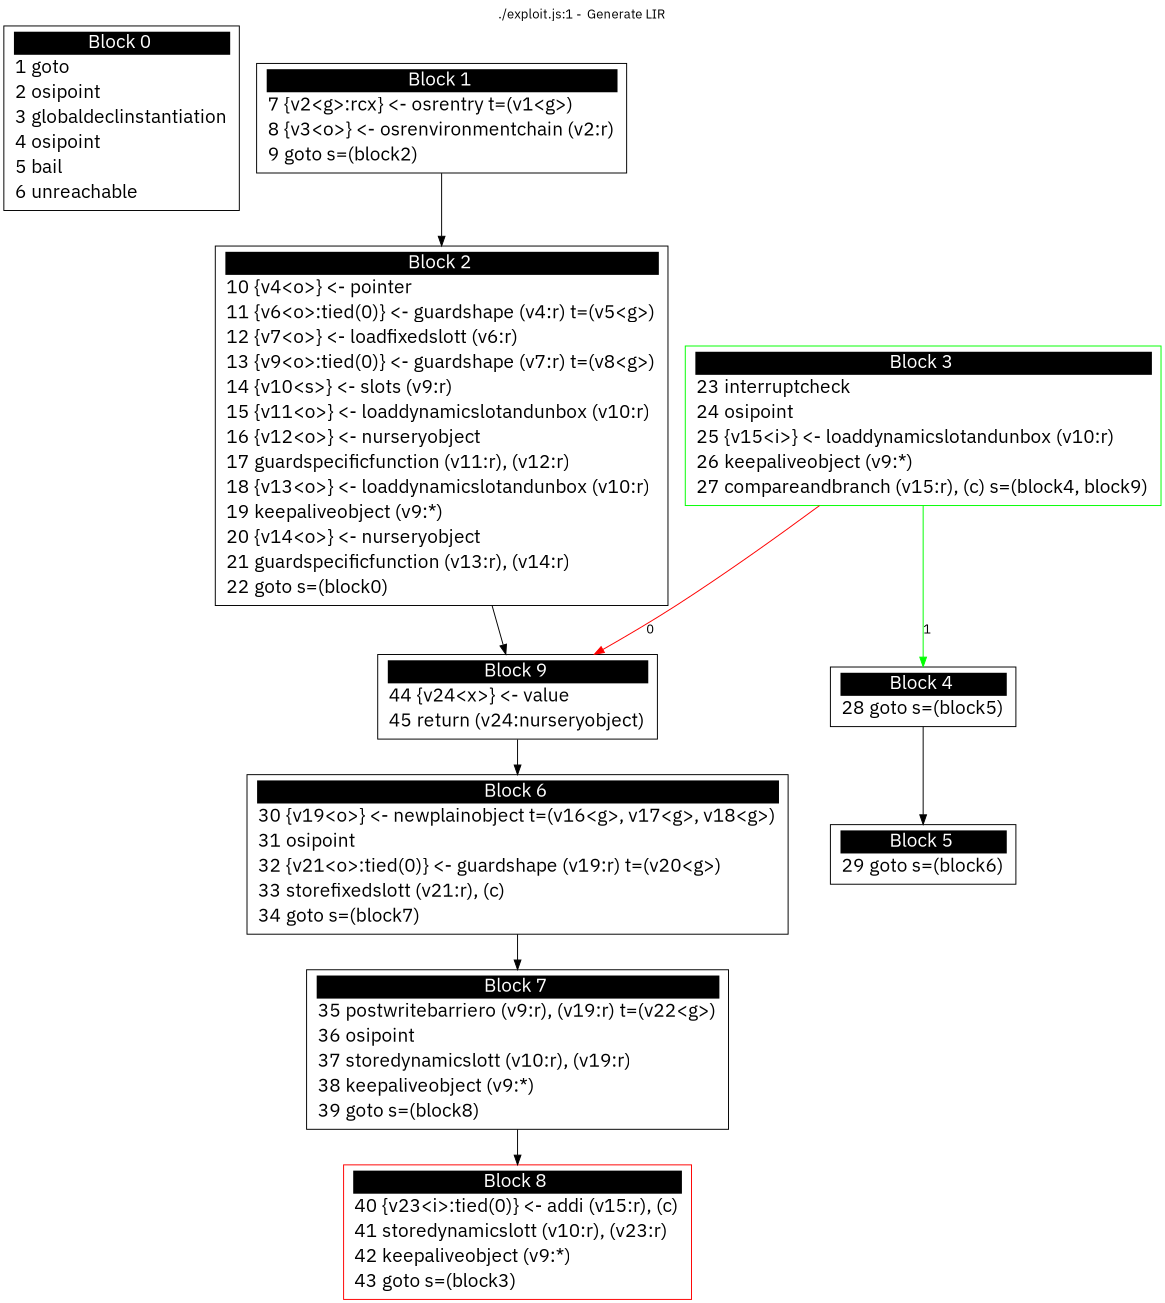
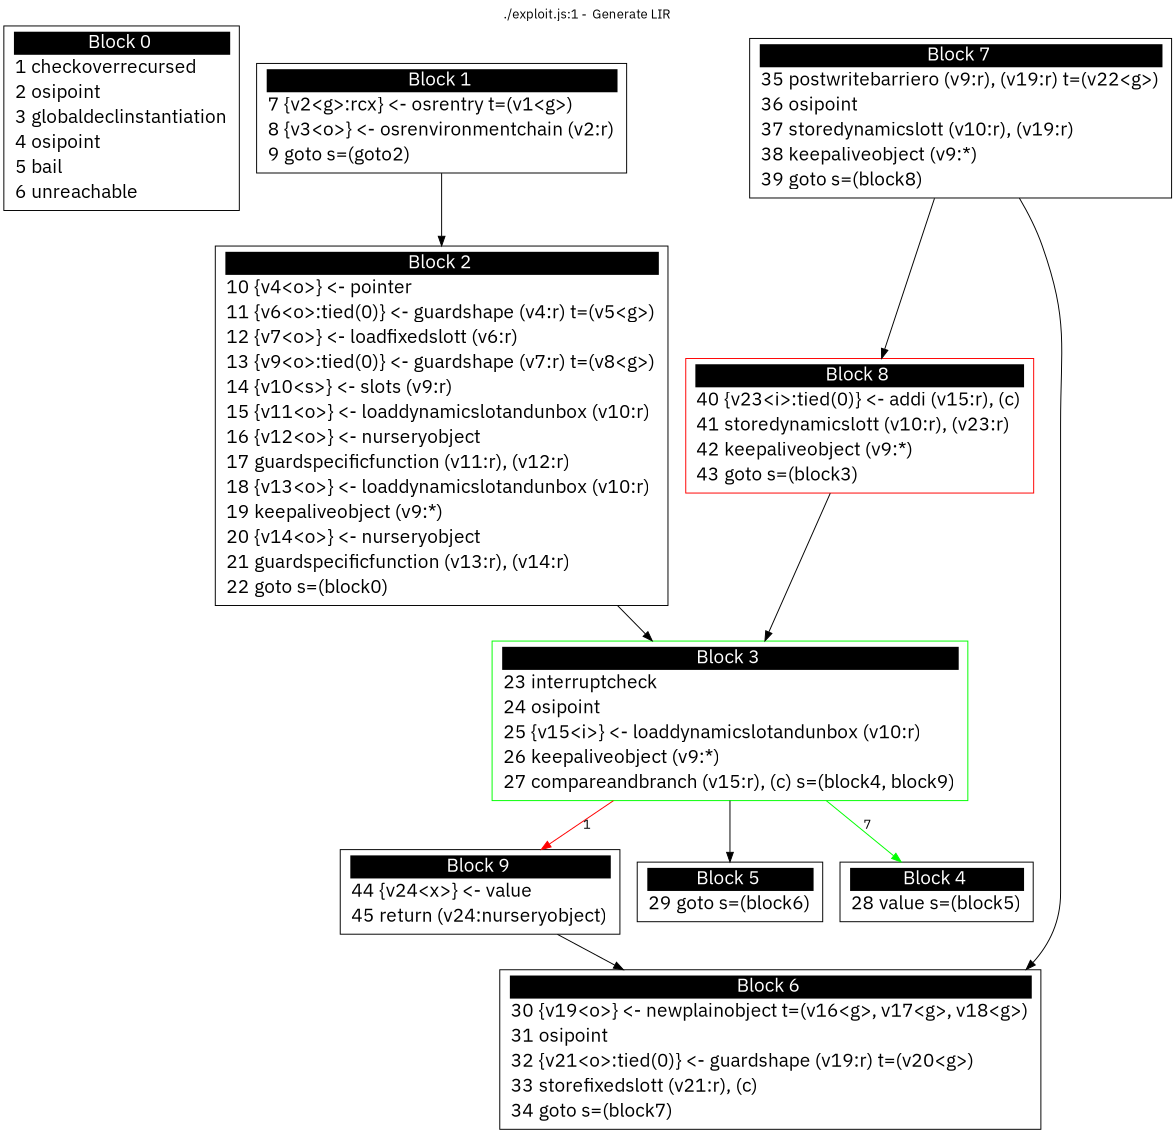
  digraph {
    fontname="IBM Plex Sans"
    label="./exploit.js:1 -  Generate LIR"
    labelfontsize=30
    labelloc=t
    rankdir=TB
    splines=true
    node [fontname="IBM Plex Sans" fontsize=20 shape=box]
    edge [fontname="IBM Plex Sans"]
-   n1 [label=<<table border="0" cellborder="0" cellpadding="1"><tr><td align="center" bgcolor="black" colspan="3"><font color="white">Block 0 </font></td></tr><tr><td align="right" port="i1">1</td><td align="left">goto</td></tr><tr><td align="right" port="i2">2</td><td align="left">osipoint</td></tr><tr><td align="right" port="i3">3</td><td align="left">globaldeclinstantiation</td></tr><tr><td align="right" port="i4">4</td><td align="left">osipoint</td></tr><tr><td align="right" port="i5">5</td><td align="left">bail</td></tr><tr><td align="right" port="i6">6</td><td align="left">unreachable</td></tr></table>>]
-   n2 [label=<<table border="0" cellborder="0" cellpadding="1"><tr><td align="center" bgcolor="black" colspan="3"><font color="white">Block 1 </font></td></tr><tr><td align="right" port="i7">7</td><td align="left">{v2&lt;g&gt;:rcx} &lt;- osrentry t=(v1&lt;g&gt;)</td></tr><tr><td align="right" port="i8">8</td><td align="left">{v3&lt;o&gt;} &lt;- osrenvironmentchain (v2:r)</td></tr><tr><td align="right" port="i9">9</td><td align="left">goto s=(block2)</td></tr></table>>]
+   n1 [label=<<table border="0" cellborder="0" cellpadding="1"><tr><td align="center" bgcolor="black" colspan="3"><font color="white">Block 0 </font></td></tr><tr><td align="right" port="i1">1</td><td align="left">checkoverrecursed</td></tr><tr><td align="right" port="i2">2</td><td align="left">osipoint</td></tr><tr><td align="right" port="i3">3</td><td align="left">globaldeclinstantiation</td></tr><tr><td align="right" port="i4">4</td><td align="left">osipoint</td></tr><tr><td align="right" port="i5">5</td><td align="left">bail</td></tr><tr><td align="right" port="i6">6</td><td align="left">unreachable</td></tr></table>>]
+   n2 [label=<<table border="0" cellborder="0" cellpadding="1"><tr><td align="center" bgcolor="black" colspan="3"><font color="white">Block 1 </font></td></tr><tr><td align="right" port="i7">7</td><td align="left">{v2&lt;g&gt;:rcx} &lt;- osrentry t=(v1&lt;g&gt;)</td></tr><tr><td align="right" port="i8">8</td><td align="left">{v3&lt;o&gt;} &lt;- osrenvironmentchain (v2:r)</td></tr><tr><td align="right" port="i9">9</td><td align="left">goto s=(goto2)</td></tr></table>>]
    n3 [label=<<table border="0" cellborder="0" cellpadding="1"><tr><td align="center" bgcolor="black" colspan="3"><font color="white">Block 2 </font></td></tr><tr><td align="right" port="i10">10</td><td align="left">{v4&lt;o&gt;} &lt;- pointer</td></tr><tr><td align="right" port="i11">11</td><td align="left">{v6&lt;o&gt;:tied(0)} &lt;- guardshape (v4:r) t=(v5&lt;g&gt;)</td></tr><tr><td align="right" port="i12">12</td><td align="left">{v7&lt;o&gt;} &lt;- loadfixedslott (v6:r)</td></tr><tr><td align="right" port="i13">13</td><td align="left">{v9&lt;o&gt;:tied(0)} &lt;- guardshape (v7:r) t=(v8&lt;g&gt;)</td></tr><tr><td align="right" port="i14">14</td><td align="left">{v10&lt;s&gt;} &lt;- slots (v9:r)</td></tr><tr><td align="right" port="i15">15</td><td align="left">{v11&lt;o&gt;} &lt;- loaddynamicslotandunbox (v10:r)</td></tr><tr><td align="right" port="i16">16</td><td align="left">{v12&lt;o&gt;} &lt;- nurseryobject</td></tr><tr><td align="right" port="i17">17</td><td align="left">guardspecificfunction (v11:r), (v12:r)</td></tr><tr><td align="right" port="i18">18</td><td align="left">{v13&lt;o&gt;} &lt;- loaddynamicslotandunbox (v10:r)</td></tr><tr><td align="right" port="i19">19</td><td align="left">keepaliveobject (v9:*)</td></tr><tr><td align="right" port="i20">20</td><td align="left">{v14&lt;o&gt;} &lt;- nurseryobject</td></tr><tr><td align="right" port="i21">21</td><td align="left">guardspecificfunction (v13:r), (v14:r)</td></tr><tr><td align="right" port="i22">22</td><td align="left">goto s=(block0)</td></tr></table>>]
    n4 [color=green label=<<table border="0" cellborder="0" cellpadding="1"><tr><td align="center" bgcolor="black" colspan="3"><font color="white">Block 3 </font></td></tr><tr><td align="right" port="i23">23</td><td align="left">interruptcheck</td></tr><tr><td align="right" port="i24">24</td><td align="left">osipoint</td></tr><tr><td align="right" port="i25">25</td><td align="left">{v15&lt;i&gt;} &lt;- loaddynamicslotandunbox (v10:r)</td></tr><tr><td align="right" port="i26">26</td><td align="left">keepaliveobject (v9:*)</td></tr><tr><td align="right" port="i27">27</td><td align="left">compareandbranch (v15:r), (c) s=(block4, block9)</td></tr></table>>]
-   n5 [label=<<table border="0" cellborder="0" cellpadding="1"><tr><td align="center" bgcolor="black" colspan="3"><font color="white">Block 4 </font></td></tr><tr><td align="right" port="i28">28</td><td align="left">goto s=(block5)</td></tr></table>>]
+   n5 [label=<<table border="0" cellborder="0" cellpadding="1"><tr><td align="center" bgcolor="black" colspan="3"><font color="white">Block 4 </font></td></tr><tr><td align="right" port="i28">28</td><td align="left">value s=(block5)</td></tr></table>>]
    n6 [label=<<table border="0" cellborder="0" cellpadding="1"><tr><td align="center" bgcolor="black" colspan="3"><font color="white">Block 9 </font></td></tr><tr><td align="right" port="i44">44</td><td align="left">{v24&lt;x&gt;} &lt;- value</td></tr><tr><td align="right" port="i45">45</td><td align="left">return (v24:nurseryobject)</td></tr></table>>]
    n7 [label=<<table border="0" cellborder="0" cellpadding="1"><tr><td align="center" bgcolor="black" colspan="3"><font color="white">Block 5 </font></td></tr><tr><td align="right" port="i29">29</td><td align="left">goto s=(block6)</td></tr></table>>]
    n8 [label=<<table border="0" cellborder="0" cellpadding="1"><tr><td align="center" bgcolor="black" colspan="3"><font color="white">Block 6 </font></td></tr><tr><td align="right" port="i30">30</td><td align="left">{v19&lt;o&gt;} &lt;- newplainobject t=(v16&lt;g&gt;, v17&lt;g&gt;, v18&lt;g&gt;)</td></tr><tr><td align="right" port="i31">31</td><td align="left">osipoint</td></tr><tr><td align="right" port="i32">32</td><td align="left">{v21&lt;o&gt;:tied(0)} &lt;- guardshape (v19:r) t=(v20&lt;g&gt;)</td></tr><tr><td align="right" port="i33">33</td><td align="left">storefixedslott (v21:r), (c)</td></tr><tr><td align="right" port="i34">34</td><td align="left">goto s=(block7)</td></tr></table>>]
    n9 [label=<<table border="0" cellborder="0" cellpadding="1"><tr><td align="center" bgcolor="black" colspan="3"><font color="white">Block 7 </font></td></tr><tr><td align="right" port="i35">35</td><td align="left">postwritebarriero (v9:r), (v19:r) t=(v22&lt;g&gt;)</td></tr><tr><td align="right" port="i36">36</td><td align="left">osipoint</td></tr><tr><td align="right" port="i37">37</td><td align="left">storedynamicslott (v10:r), (v19:r)</td></tr><tr><td align="right" port="i38">38</td><td align="left">keepaliveobject (v9:*)</td></tr><tr><td align="right" port="i39">39</td><td align="left">goto s=(block8)</td></tr></table>>]
    n10 [color=red label=<<table border="0" cellborder="0" cellpadding="1"><tr><td align="center" bgcolor="black" colspan="3"><font color="white">Block 8 </font></td></tr><tr><td align="right" port="i40">40</td><td align="left">{v23&lt;i&gt;:tied(0)} &lt;- addi (v15:r), (c)</td></tr><tr><td align="right" port="i41">41</td><td align="left">storedynamicslott (v10:r), (v23:r)</td></tr><tr><td align="right" port="i42">42</td><td align="left">keepaliveobject (v9:*)</td></tr><tr><td align="right" port="i43">43</td><td align="left">goto s=(block3)</td></tr></table>>]
    n2 -> n3
-   n3 -> n6
-   n4 -> n5 [color=green label=1]
-   n4 -> n6 [color=red label=0]
-   n5 -> n7
+   n3 -> n4
+   n4 -> n5 [color=green label=7]
+   n4 -> n6 [color=red label=1]
+   n4 -> n7
    n6 -> n8
-   n8 -> n9
+   n9 -> n8
    n9 -> n10
+   n10 -> n4
  }
